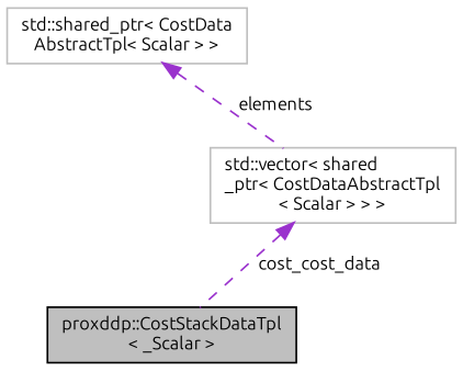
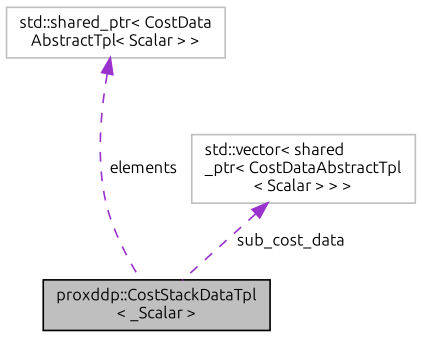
  digraph {
    fontname=Ubuntu
    node [color=grey75 fontname=Ubuntu fontsize=10 shape=record]
    edge [color=darkorchid3 dir=back fontname=Ubuntu fontsize=10 labelfontname=Helvetica labelfontsize=10 style=dashed]
    n1 [color=black fillcolor=grey75 fontcolor=black height=0.2 label="proxddp::CostStackDataTpl\l\< _Scalar \>" style=filled width=0.4]
    n2 [height=0.2 label="std::vector\< shared\l_ptr\< CostDataAbstractTpl\l\< Scalar \> \> \>" width=0.4]
    n3 [height=0.2 label="std::shared_ptr\< CostData\lAbstractTpl\< Scalar \> \>" width=0.4]
-   n2 -> n1 [label=" cost_cost_data"]
-   n3 -> n2 [label=" elements"]
+   n2 -> n1 [label=" sub_cost_data"]
+   n3 -> n1 [label=" elements"]
  }
